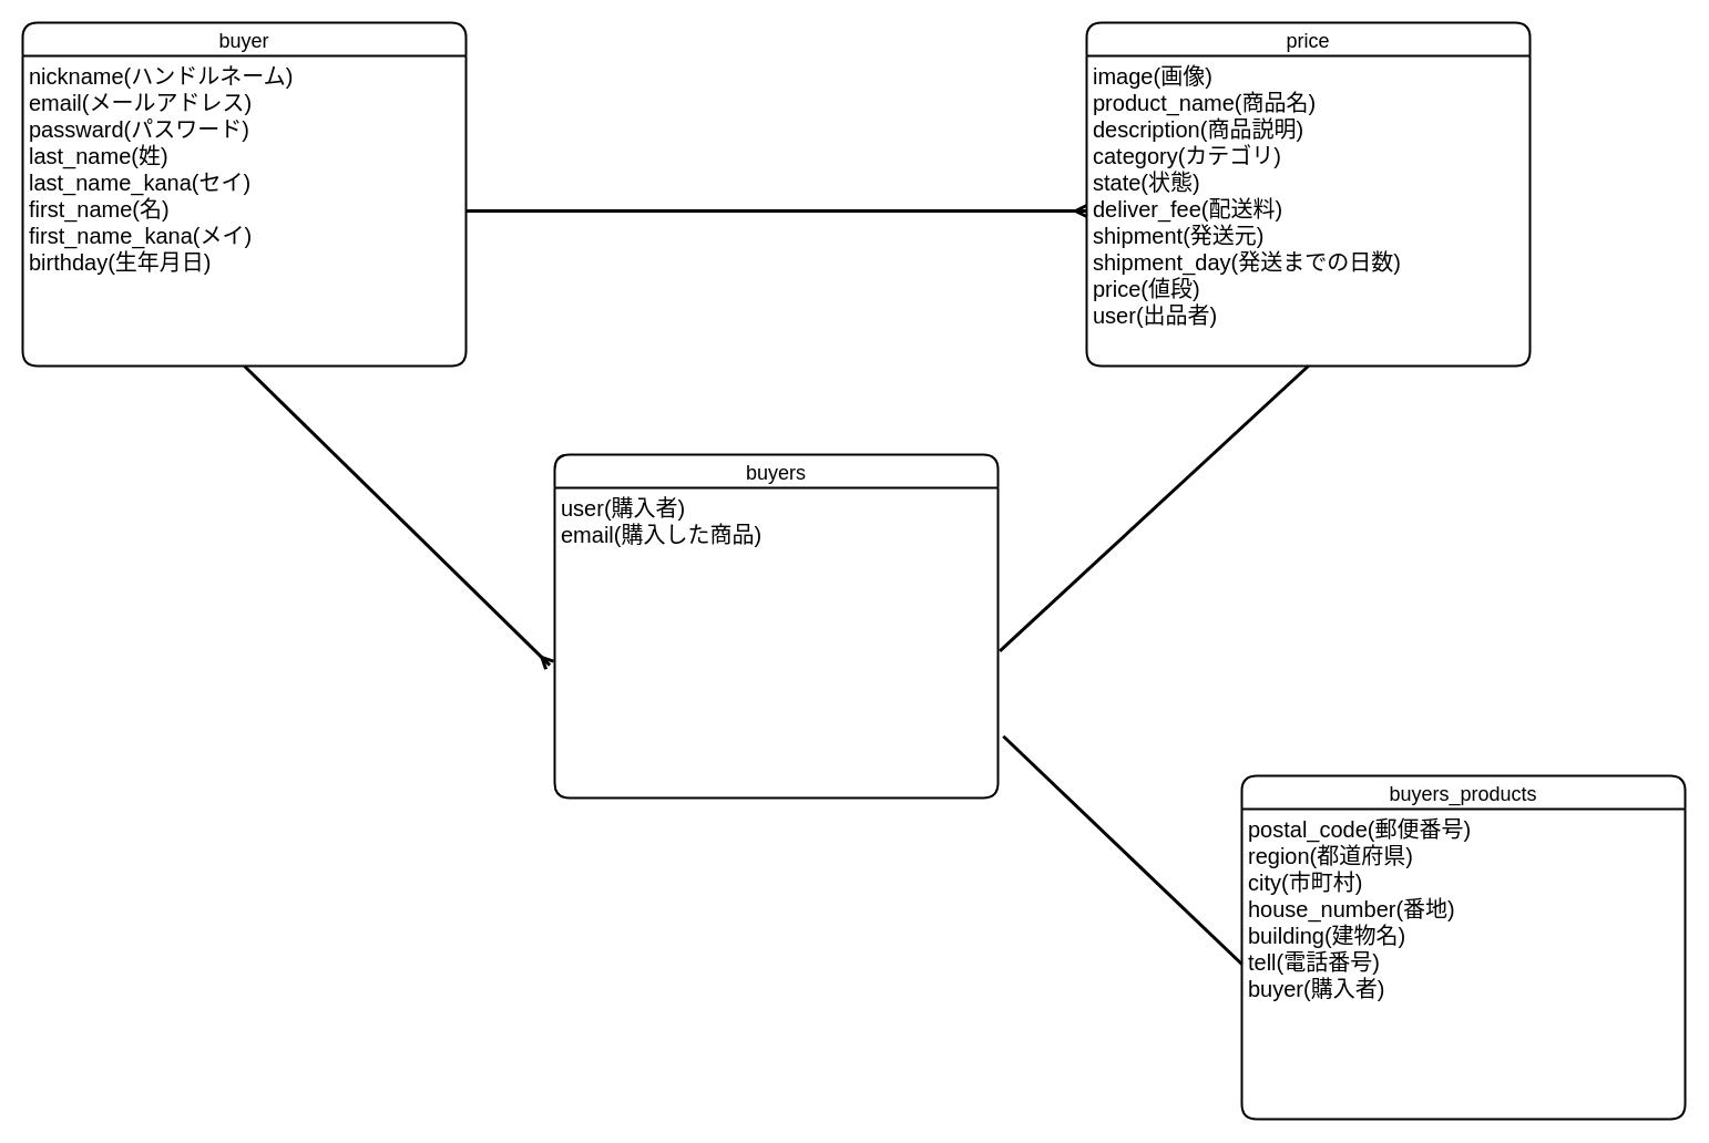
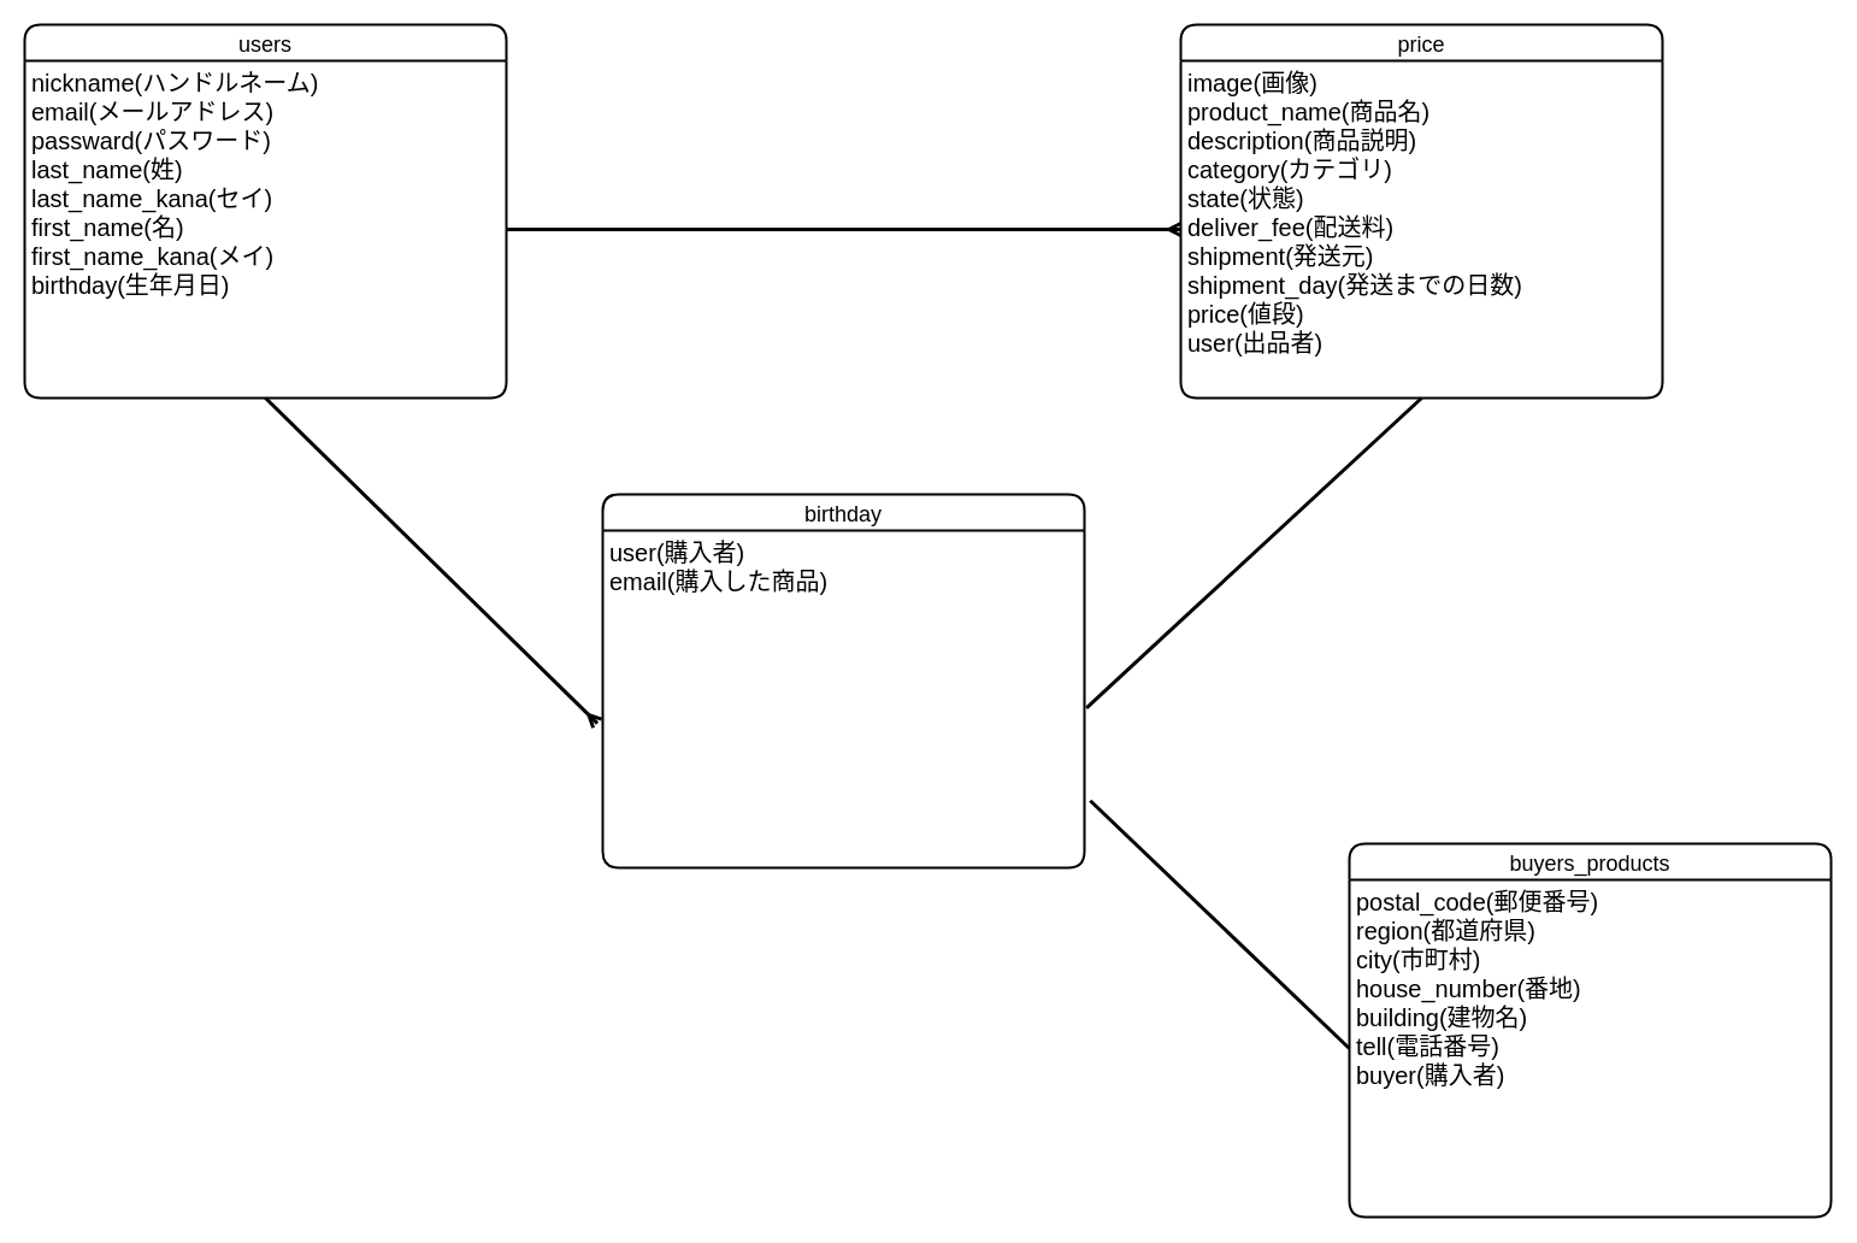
  <mxCell id="0" />
  <mxCell id="1" parent="0" />
- <mxCell id="2" value="buyer" style="swimlane;childLayout=stackLayout;horizontal=1;startSize=30;horizontalStack=0;rounded=1;fontSize=18;fontStyle=0;strokeWidth=2;resizeParent=0;resizeLast=1;shadow=0;dashed=0;align=center;direction=east;" parent="1" vertex="1"><mxGeometry x="20" y="20" width="400" height="310" as="geometry" /></mxCell>
+ <mxCell id="2" value="users" style="swimlane;childLayout=stackLayout;horizontal=1;startSize=30;horizontalStack=0;rounded=1;fontSize=18;fontStyle=0;strokeWidth=2;resizeParent=0;resizeLast=1;shadow=0;dashed=0;align=center;direction=east;" parent="1" vertex="1"><mxGeometry x="20" y="20" width="400" height="310" as="geometry" /></mxCell>
  <mxCell id="3" value="nickname(ハンドルネーム)&#10;email(メールアドレス)&#10;passward(パスワード)&#10;last_name(姓)&#10;last_name_kana(セイ)&#10;first_name(名)&#10;first_name_kana(メイ)&#10;birthday(生年月日)" style="align=left;strokeColor=none;fillColor=none;spacingLeft=4;fontSize=20;verticalAlign=top;resizable=0;rotatable=0;part=1;" parent="2" vertex="1"><mxGeometry y="30" width="400" height="280" as="geometry" /></mxCell>
  <mxCell id="4" value="price" style="swimlane;childLayout=stackLayout;horizontal=1;startSize=30;horizontalStack=0;rounded=1;fontSize=18;fontStyle=0;strokeWidth=2;resizeParent=0;resizeLast=1;shadow=0;dashed=0;align=center;fillColor=none;" parent="1" vertex="1"><mxGeometry x="980" y="20" width="400" height="310" as="geometry" /></mxCell>
  <mxCell id="5" value="image(画像)&#10;product_name(商品名)&#10;description(商品説明)&#10;category(カテゴリ)&#10;state(状態)&#10;deliver_fee(配送料)&#10;shipment(発送元)&#10;shipment_day(発送までの日数)&#10;price(値段)&#10;user(出品者)" style="align=left;strokeColor=none;fillColor=none;spacingLeft=4;fontSize=20;verticalAlign=top;resizable=0;rotatable=0;part=1;" parent="4" vertex="1"><mxGeometry y="30" width="400" height="280" as="geometry" /></mxCell>
- <mxCell id="6" value="buyers" style="swimlane;childLayout=stackLayout;horizontal=1;startSize=30;horizontalStack=0;rounded=1;fontSize=18;fontStyle=0;strokeWidth=2;resizeParent=0;resizeLast=1;shadow=0;dashed=0;align=center;" parent="1" vertex="1"><mxGeometry x="500" y="410" width="400" height="310" as="geometry" /></mxCell>
+ <mxCell id="6" value="birthday" style="swimlane;childLayout=stackLayout;horizontal=1;startSize=30;horizontalStack=0;rounded=1;fontSize=18;fontStyle=0;strokeWidth=2;resizeParent=0;resizeLast=1;shadow=0;dashed=0;align=center;" parent="1" vertex="1"><mxGeometry x="500" y="410" width="400" height="310" as="geometry" /></mxCell>
  <mxCell id="7" value="user(購入者)&#10;email(購入した商品)" style="align=left;strokeColor=none;fillColor=none;spacingLeft=4;fontSize=20;verticalAlign=top;resizable=0;rotatable=0;part=1;" parent="6" vertex="1"><mxGeometry y="30" width="400" height="280" as="geometry" /></mxCell>
  <mxCell id="8" style="rounded=0;orthogonalLoop=1;jettySize=auto;html=1;exitX=1;exitY=0.5;exitDx=0;exitDy=0;strokeWidth=3;startArrow=none;endArrow=ERmany;endFill=0;startFill=0;entryX=0;entryY=0.5;entryDx=0;entryDy=0;" parent="1" source="3" target="5" edge="1"><mxGeometry relative="1" as="geometry"><mxPoint x="940" y="190" as="targetPoint" /></mxGeometry></mxCell>
  <mxCell id="9" style="edgeStyle=none;rounded=0;orthogonalLoop=1;jettySize=auto;html=1;exitX=0.5;exitY=1;exitDx=0;exitDy=0;entryX=1.004;entryY=0.526;entryDx=0;entryDy=0;entryPerimeter=0;startArrow=none;startFill=0;endArrow=none;endFill=0;strokeWidth=3;" parent="1" source="5" target="7" edge="1"><mxGeometry relative="1" as="geometry" /></mxCell>
  <mxCell id="10" style="edgeStyle=none;rounded=0;orthogonalLoop=1;jettySize=auto;html=1;exitX=0.5;exitY=1;exitDx=0;exitDy=0;entryX=-0.011;entryY=0.572;entryDx=0;entryDy=0;entryPerimeter=0;startArrow=none;startFill=0;endArrow=ERmany;endFill=0;strokeWidth=3;" parent="1" source="3" target="7" edge="1"><mxGeometry relative="1" as="geometry" /></mxCell>
  <mxCell id="11" value="buyers_products" style="swimlane;childLayout=stackLayout;horizontal=1;startSize=30;horizontalStack=0;rounded=1;fontSize=18;fontStyle=0;strokeWidth=2;resizeParent=0;resizeLast=1;shadow=0;dashed=0;align=center;" parent="1" vertex="1"><mxGeometry x="1120" y="700" width="400" height="310" as="geometry" /></mxCell>
  <mxCell id="12" value="postal_code(郵便番号)&#10;region(都道府県)&#10;city(市町村)&#10;house_number(番地)&#10;building(建物名)&#10;tell(電話番号)&#10;buyer(購入者)" style="align=left;strokeColor=none;fillColor=none;spacingLeft=4;fontSize=20;verticalAlign=top;resizable=0;rotatable=0;part=1;" parent="11" vertex="1"><mxGeometry y="30" width="400" height="280" as="geometry" /></mxCell>
  <mxCell id="13" style="edgeStyle=none;rounded=0;orthogonalLoop=1;jettySize=auto;html=1;exitX=0;exitY=0.5;exitDx=0;exitDy=0;entryX=1.012;entryY=0.801;entryDx=0;entryDy=0;entryPerimeter=0;startArrow=none;startFill=0;endArrow=none;endFill=0;strokeWidth=3;" parent="1" source="12" target="7" edge="1"><mxGeometry relative="1" as="geometry" /></mxCell>
